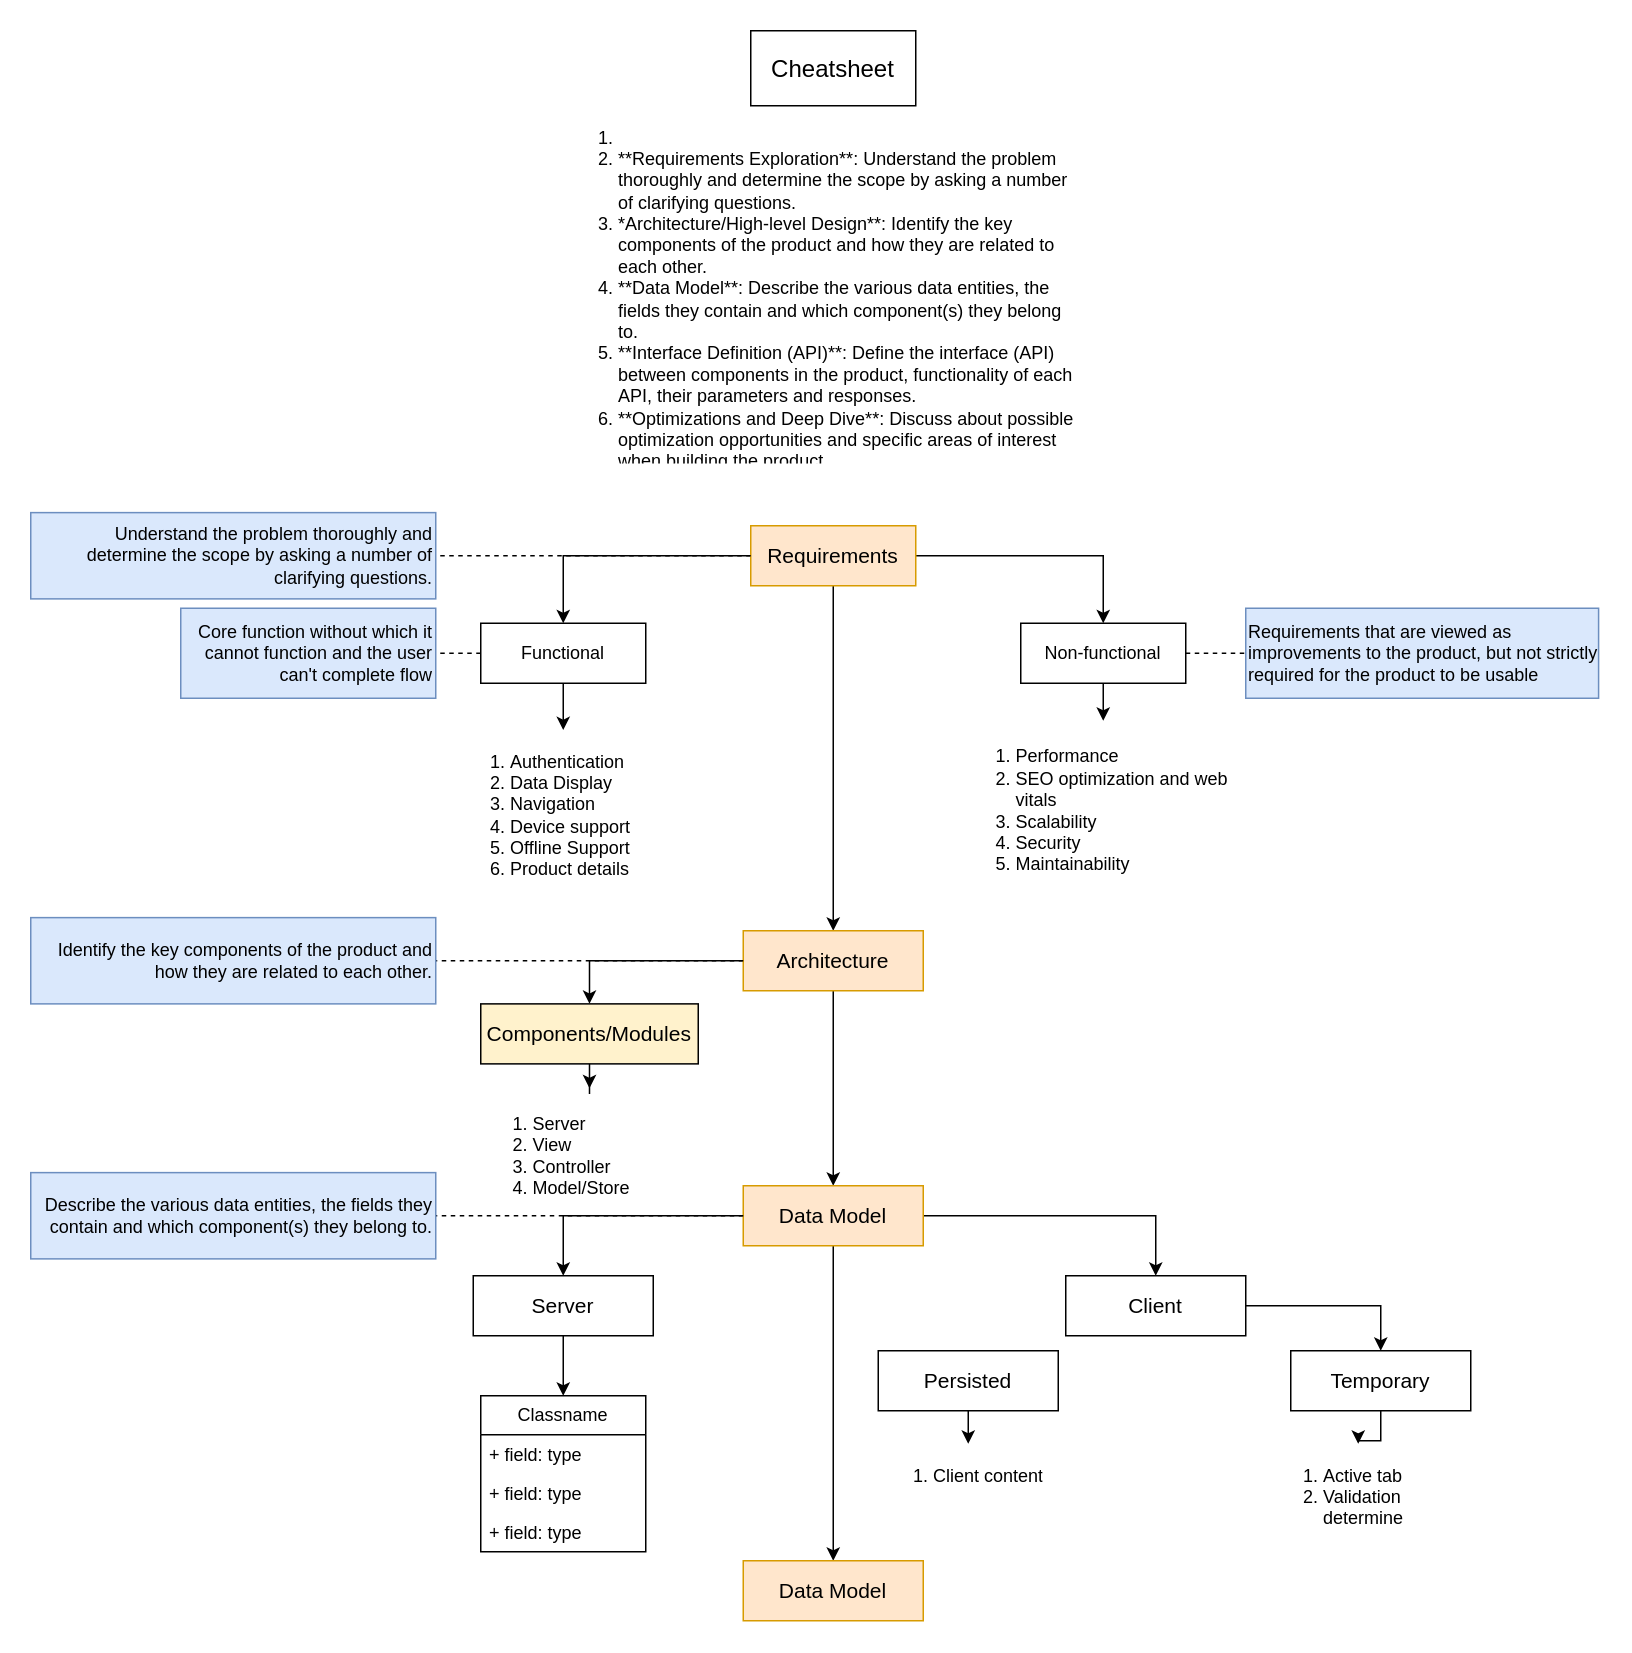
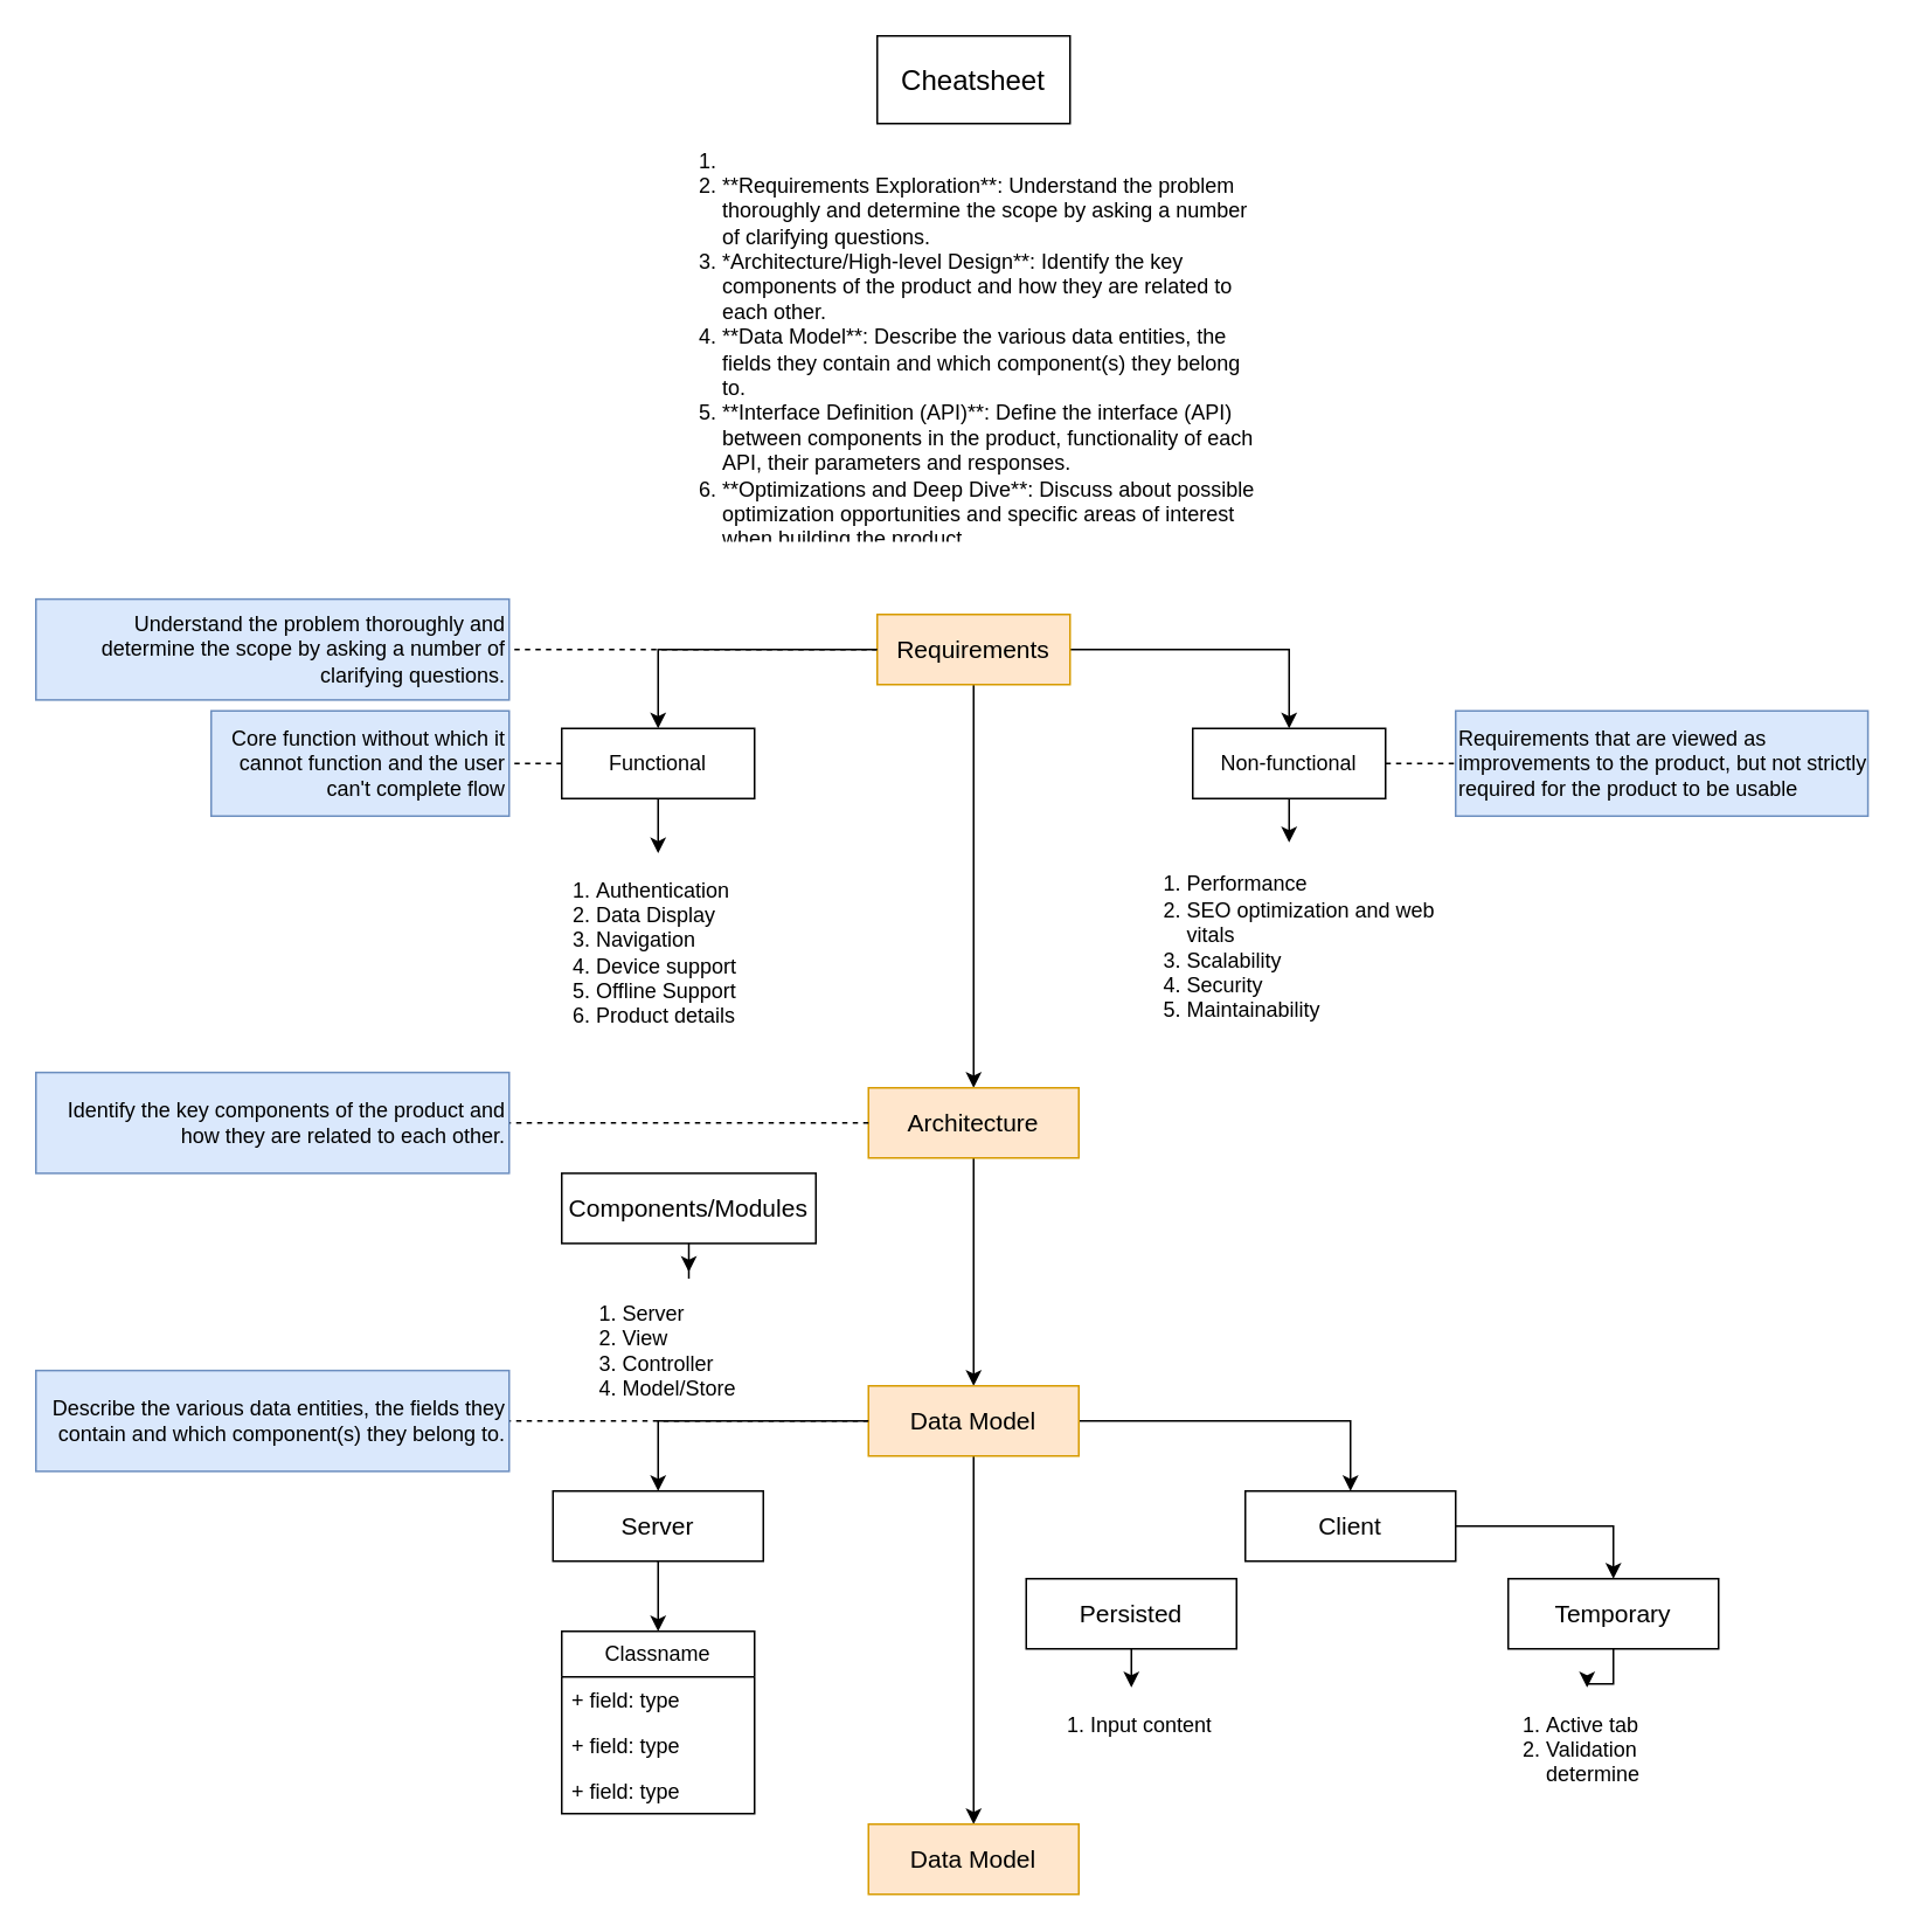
  <mxCell id="0" />
  <mxCell id="1" parent="0" />
  <mxCell id="2" value="Cheatsheet" style="html=1;whiteSpace=wrap;fontSize=16;" vertex="1" parent="1"><mxGeometry x="500" y="20" width="110" height="50" as="geometry" /></mxCell>
  <mxCell id="3" value="" style="edgeStyle=orthogonalEdgeStyle;rounded=0;orthogonalLoop=1;jettySize=auto;html=1;" edge="1" parent="1" source="6" target="16"><mxGeometry relative="1" as="geometry" /></mxCell>
  <mxCell id="4" value="" style="edgeStyle=orthogonalEdgeStyle;rounded=0;orthogonalLoop=1;jettySize=auto;html=1;" edge="1" parent="1" source="6" target="8"><mxGeometry relative="1" as="geometry" /></mxCell>
  <mxCell id="5" value="" style="edgeStyle=orthogonalEdgeStyle;rounded=0;orthogonalLoop=1;jettySize=auto;html=1;" edge="1" parent="1" source="6" target="10"><mxGeometry relative="1" as="geometry" /></mxCell>
  <mxCell id="6" value="Requirements" style="html=1;whiteSpace=wrap;fontSize=14;fillColor=#ffe6cc;strokeColor=#d79b00;" vertex="1" parent="1"><mxGeometry x="500" y="350" width="110" height="40" as="geometry" /></mxCell>
  <mxCell id="7" value="" style="edgeStyle=orthogonalEdgeStyle;rounded=0;orthogonalLoop=1;jettySize=auto;html=1;" edge="1" parent="1" source="8" target="11"><mxGeometry relative="1" as="geometry" /></mxCell>
  <mxCell id="8" value="Functional" style="html=1;whiteSpace=wrap;fontSize=12;" vertex="1" parent="1"><mxGeometry x="320" y="415" width="110" height="40" as="geometry" /></mxCell>
  <mxCell id="9" value="" style="edgeStyle=orthogonalEdgeStyle;rounded=0;orthogonalLoop=1;jettySize=auto;html=1;" edge="1" parent="1" source="10" target="12"><mxGeometry relative="1" as="geometry" /></mxCell>
  <mxCell id="10" value="Non-functional" style="html=1;whiteSpace=wrap;fontSize=12;" vertex="1" parent="1"><mxGeometry x="680" y="415" width="110" height="40" as="geometry" /></mxCell>
  <mxCell id="11" value="&lt;ol&gt;&lt;li&gt;Authentication&lt;/li&gt;&lt;li&gt;Data Display&lt;/li&gt;&lt;li&gt;Navigation&lt;/li&gt;&lt;li&gt;Device support&lt;/li&gt;&lt;li&gt;Offline Support&lt;/li&gt;&lt;li&gt;Product details&lt;/li&gt;&lt;/ol&gt;" style="text;strokeColor=none;fillColor=none;html=1;whiteSpace=wrap;verticalAlign=middle;overflow=hidden;" vertex="1" parent="1"><mxGeometry x="297.5" y="486.25" width="155" height="107.5" as="geometry" /></mxCell>
  <mxCell id="12" value="&lt;ol&gt;&lt;li&gt;Performance&lt;/li&gt;&lt;li&gt;SEO optimization and web vitals&lt;/li&gt;&lt;li&gt;Scalability&lt;/li&gt;&lt;li&gt;&lt;span style=&quot;background-color: initial;&quot;&gt;Security&lt;/span&gt;&lt;br&gt;&lt;/li&gt;&lt;li&gt;Maintainability&amp;nbsp;&lt;/li&gt;&lt;/ol&gt;" style="text;strokeColor=none;fillColor=none;html=1;whiteSpace=wrap;verticalAlign=middle;overflow=hidden;" vertex="1" parent="1"><mxGeometry x="635" y="480" width="200" height="120" as="geometry" /></mxCell>
  <mxCell id="13" value="&lt;ol&gt;&lt;li&gt;&lt;li&gt;**Requirements Exploration**: Understand the problem thoroughly and determine the scope by asking a number of clarifying questions.&lt;/li&gt;&lt;li&gt;*Architecture/High-level Design**: Identify the key components of the product and how they are related to each other.&lt;/li&gt;&lt;li&gt;**Data Model**: Describe the various data entities, the fields they contain and which component(s) they belong to.&lt;/li&gt;&lt;li&gt;**Interface Definition (API)**: Define the interface (API) between components in the product, functionality of each API, their parameters and responses.&lt;/li&gt;&lt;li&gt;**Optimizations and Deep Dive**: Discuss about possible optimization opportunities and specific areas of interest when building the product.&lt;/li&gt;&lt;/li&gt;&lt;/ol&gt;" style="text;strokeColor=none;fillColor=none;html=1;whiteSpace=wrap;verticalAlign=middle;overflow=hidden;" vertex="1" parent="1"><mxGeometry x="370" y="70" width="350" height="240" as="geometry" /></mxCell>
- <mxCell id="14" value="" style="edgeStyle=orthogonalEdgeStyle;rounded=0;orthogonalLoop=1;jettySize=auto;html=1;" edge="1" parent="1" source="16" target="18"><mxGeometry relative="1" as="geometry" /></mxCell>
  <mxCell id="15" value="" style="edgeStyle=orthogonalEdgeStyle;rounded=0;orthogonalLoop=1;jettySize=auto;html=1;" edge="1" parent="1" source="16" target="23"><mxGeometry relative="1" as="geometry" /></mxCell>
  <mxCell id="16" value="Architecture" style="whiteSpace=wrap;html=1;fontSize=14;fillColor=#ffe6cc;strokeColor=#d79b00;" vertex="1" parent="1"><mxGeometry x="495" y="620" width="120" height="40" as="geometry" /></mxCell>
  <mxCell id="17" value="" style="edgeStyle=orthogonalEdgeStyle;rounded=0;orthogonalLoop=1;jettySize=auto;html=1;" edge="1" parent="1" source="18" target="19"><mxGeometry relative="1" as="geometry" /></mxCell>
- <mxCell id="18" value="Components/Modules" style="whiteSpace=wrap;html=1;fontSize=14;fillColor=#fff2cc;" vertex="1" parent="1"><mxGeometry x="320" y="668.75" width="145" height="40" as="geometry" /></mxCell>
+ <mxCell id="18" value="Components/Modules" style="whiteSpace=wrap;html=1;fontSize=14;" vertex="1" parent="1"><mxGeometry x="320" y="668.75" width="145" height="40" as="geometry" /></mxCell>
  <mxCell id="19" value="&lt;ol&gt;&lt;li&gt;Server&lt;/li&gt;&lt;li&gt;View&lt;/li&gt;&lt;li&gt;Controller&lt;/li&gt;&lt;li&gt;Model/Store&lt;/li&gt;&lt;/ol&gt;" style="text;strokeColor=none;fillColor=none;html=1;whiteSpace=wrap;verticalAlign=middle;overflow=hidden;labelBorderColor=none;" vertex="1" parent="1"><mxGeometry x="312.5" y="725" width="160" height="90" as="geometry" /></mxCell>
  <mxCell id="20" value="" style="edgeStyle=orthogonalEdgeStyle;rounded=0;orthogonalLoop=1;jettySize=auto;html=1;" edge="1" parent="1" source="23" target="35"><mxGeometry relative="1" as="geometry" /></mxCell>
  <mxCell id="21" value="" style="edgeStyle=orthogonalEdgeStyle;rounded=0;orthogonalLoop=1;jettySize=auto;html=1;" edge="1" parent="1" source="23" target="37"><mxGeometry relative="1" as="geometry" /></mxCell>
  <mxCell id="22" value="" style="edgeStyle=orthogonalEdgeStyle;rounded=0;orthogonalLoop=1;jettySize=auto;html=1;" edge="1" parent="1" source="23" target="48"><mxGeometry relative="1" as="geometry" /></mxCell>
  <mxCell id="23" value="Data Model" style="whiteSpace=wrap;html=1;fontSize=14;fillColor=#ffe6cc;strokeColor=#d79b00;" vertex="1" parent="1"><mxGeometry x="495" y="790" width="120" height="40" as="geometry" /></mxCell>
  <mxCell id="24" value="" style="endArrow=none;dashed=1;html=1;rounded=0;exitX=0;exitY=0.5;exitDx=0;exitDy=0;" edge="1" parent="1" source="6" target="25"><mxGeometry width="50" height="50" relative="1" as="geometry"><mxPoint x="80" y="370" as="sourcePoint" /><mxPoint x="490" y="370" as="targetPoint" /></mxGeometry></mxCell>
  <mxCell id="25" value="Understand the problem thoroughly and determine the scope by asking a number of clarifying questions." style="html=1;whiteSpace=wrap;align=right;fillColor=#dae8fc;strokeColor=#6c8ebf;" vertex="1" parent="1"><mxGeometry x="20" y="341.25" width="270" height="57.5" as="geometry" /></mxCell>
  <mxCell id="26" value="" style="endArrow=none;dashed=1;html=1;rounded=0;" edge="1" parent="1" target="27" source="16"><mxGeometry width="50" height="50" relative="1" as="geometry"><mxPoint x="480" y="640" as="sourcePoint" /><mxPoint x="470" y="640" as="targetPoint" /></mxGeometry></mxCell>
  <mxCell id="27" value="Identify the key components of the product and how they are related to each other." style="html=1;whiteSpace=wrap;align=right;fillColor=#dae8fc;strokeColor=#6c8ebf;" vertex="1" parent="1"><mxGeometry x="20" y="611.25" width="270" height="57.5" as="geometry" /></mxCell>
  <mxCell id="28" value="" style="endArrow=none;dashed=1;html=1;rounded=0;" edge="1" parent="1" target="29" source="23"><mxGeometry width="50" height="50" relative="1" as="geometry"><mxPoint x="495" y="810" as="sourcePoint" /><mxPoint x="470" y="810" as="targetPoint" /></mxGeometry></mxCell>
  <mxCell id="29" value="Describe the various data entities, the fields they contain and which component(s) they belong to." style="html=1;whiteSpace=wrap;align=right;fillColor=#dae8fc;strokeColor=#6c8ebf;" vertex="1" parent="1"><mxGeometry x="20" y="781.25" width="270" height="57.5" as="geometry" /></mxCell>
  <mxCell id="30" value="&lt;span style=&quot;text-align: center;&quot;&gt;Core function without which it cannot function and the user can't complete flow&lt;/span&gt;" style="html=1;whiteSpace=wrap;align=right;fillColor=#dae8fc;strokeColor=#6c8ebf;" vertex="1" parent="1"><mxGeometry x="120" y="405" width="170" height="60" as="geometry" /></mxCell>
  <mxCell id="31" value="" style="endArrow=none;dashed=1;html=1;rounded=0;" edge="1" parent="1" source="8" target="30"><mxGeometry width="50" height="50" relative="1" as="geometry"><mxPoint x="510" y="380" as="sourcePoint" /><mxPoint x="110" y="380" as="targetPoint" /></mxGeometry></mxCell>
  <mxCell id="32" value="&lt;div style=&quot;&quot;&gt;&lt;span style=&quot;background-color: initial;&quot;&gt;Requirements that are viewed as improvements to the product, but not strictly required for the product to be usable&lt;/span&gt;&lt;/div&gt;" style="html=1;whiteSpace=wrap;align=left;fillColor=#dae8fc;strokeColor=#6c8ebf;" vertex="1" parent="1"><mxGeometry x="830" y="405" width="235.23" height="60" as="geometry" /></mxCell>
  <mxCell id="33" value="" style="endArrow=none;dashed=1;html=1;rounded=0;" edge="1" parent="1" target="32" source="10"><mxGeometry width="50" height="50" relative="1" as="geometry"><mxPoint x="800.002" y="486.25" as="sourcePoint" /><mxPoint x="914.77" y="317.5" as="targetPoint" /></mxGeometry></mxCell>
  <mxCell id="34" value="" style="edgeStyle=orthogonalEdgeStyle;rounded=0;orthogonalLoop=1;jettySize=auto;html=1;" edge="1" parent="1" source="35" target="38"><mxGeometry relative="1" as="geometry" /></mxCell>
  <mxCell id="35" value="Server" style="whiteSpace=wrap;html=1;fontSize=14;" vertex="1" parent="1"><mxGeometry x="315" y="850" width="120" height="40" as="geometry" /></mxCell>
  <mxCell id="36" value="" style="edgeStyle=orthogonalEdgeStyle;rounded=0;orthogonalLoop=1;jettySize=auto;html=1;" edge="1" parent="1" source="37" target="45"><mxGeometry relative="1" as="geometry" /></mxCell>
  <mxCell id="37" value="Client" style="whiteSpace=wrap;html=1;fontSize=14;" vertex="1" parent="1"><mxGeometry x="710" y="850" width="120" height="40" as="geometry" /></mxCell>
  <mxCell id="38" value="Classname" style="swimlane;fontStyle=0;childLayout=stackLayout;horizontal=1;startSize=26;fillColor=none;horizontalStack=0;resizeParent=1;resizeParentMax=0;resizeLast=0;collapsible=1;marginBottom=0;whiteSpace=wrap;html=1;" vertex="1" parent="1"><mxGeometry x="320" y="930" width="110" height="104" as="geometry" /></mxCell>
  <mxCell id="39" value="+ field: type" style="text;strokeColor=none;fillColor=none;align=left;verticalAlign=top;spacingLeft=4;spacingRight=4;overflow=hidden;rotatable=0;points=[[0,0.5],[1,0.5]];portConstraint=eastwest;whiteSpace=wrap;html=1;" vertex="1" parent="38"><mxGeometry y="26" width="110" height="26" as="geometry" /></mxCell>
  <mxCell id="40" value="+ field: type" style="text;strokeColor=none;fillColor=none;align=left;verticalAlign=top;spacingLeft=4;spacingRight=4;overflow=hidden;rotatable=0;points=[[0,0.5],[1,0.5]];portConstraint=eastwest;whiteSpace=wrap;html=1;" vertex="1" parent="38"><mxGeometry y="52" width="110" height="26" as="geometry" /></mxCell>
  <mxCell id="41" value="+ field: type" style="text;strokeColor=none;fillColor=none;align=left;verticalAlign=top;spacingLeft=4;spacingRight=4;overflow=hidden;rotatable=0;points=[[0,0.5],[1,0.5]];portConstraint=eastwest;whiteSpace=wrap;html=1;" vertex="1" parent="38"><mxGeometry y="78" width="110" height="26" as="geometry" /></mxCell>
  <mxCell id="42" value="" style="edgeStyle=orthogonalEdgeStyle;rounded=0;orthogonalLoop=1;jettySize=auto;html=1;" edge="1" parent="1" source="43" target="46"><mxGeometry relative="1" as="geometry" /></mxCell>
  <mxCell id="43" value="Persisted" style="whiteSpace=wrap;html=1;fontSize=14;" vertex="1" parent="1"><mxGeometry x="585" y="900" width="120" height="40" as="geometry" /></mxCell>
  <mxCell id="44" value="" style="edgeStyle=orthogonalEdgeStyle;rounded=0;orthogonalLoop=1;jettySize=auto;html=1;" edge="1" parent="1" source="45" target="47"><mxGeometry relative="1" as="geometry" /></mxCell>
  <mxCell id="45" value="Temporary" style="whiteSpace=wrap;html=1;fontSize=14;" vertex="1" parent="1"><mxGeometry x="860" y="900" width="120" height="40" as="geometry" /></mxCell>
- <mxCell id="46" value="&lt;ol&gt;&lt;li&gt;Client content&lt;/li&gt;&lt;/ol&gt;" style="text;strokeColor=none;fillColor=none;html=1;whiteSpace=wrap;verticalAlign=middle;overflow=hidden;labelBorderColor=none;align=left;" vertex="1" parent="1"><mxGeometry x="580" y="962" width="130" height="40" as="geometry" /></mxCell>
+ <mxCell id="46" value="&lt;ol&gt;&lt;li&gt;Input content&lt;/li&gt;&lt;/ol&gt;" style="text;strokeColor=none;fillColor=none;html=1;whiteSpace=wrap;verticalAlign=middle;overflow=hidden;labelBorderColor=none;align=left;" vertex="1" parent="1"><mxGeometry x="580" y="962" width="130" height="40" as="geometry" /></mxCell>
  <mxCell id="47" value="&lt;ol&gt;&lt;li&gt;Active tab&lt;/li&gt;&lt;li&gt;Validation determine&lt;/li&gt;&lt;/ol&gt;" style="text;strokeColor=none;fillColor=none;html=1;whiteSpace=wrap;verticalAlign=middle;overflow=hidden;labelBorderColor=none;align=left;" vertex="1" parent="1"><mxGeometry x="840" y="962" width="130" height="58" as="geometry" /></mxCell>
  <mxCell id="48" value="Data Model" style="whiteSpace=wrap;html=1;fontSize=14;fillColor=#ffe6cc;strokeColor=#d79b00;" vertex="1" parent="1"><mxGeometry x="495" y="1040" width="120" height="40" as="geometry" /></mxCell>
